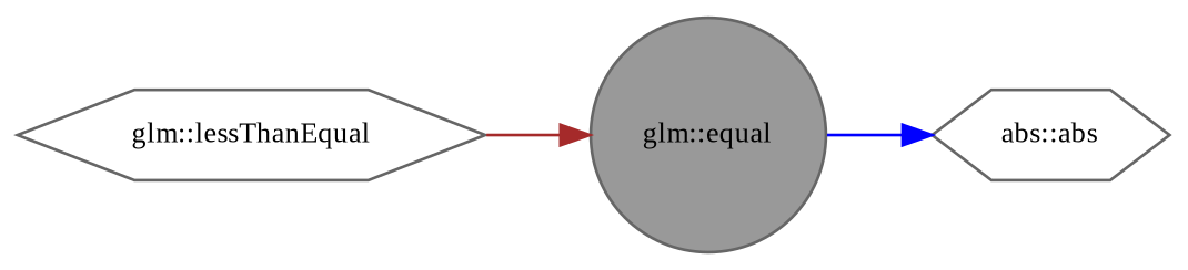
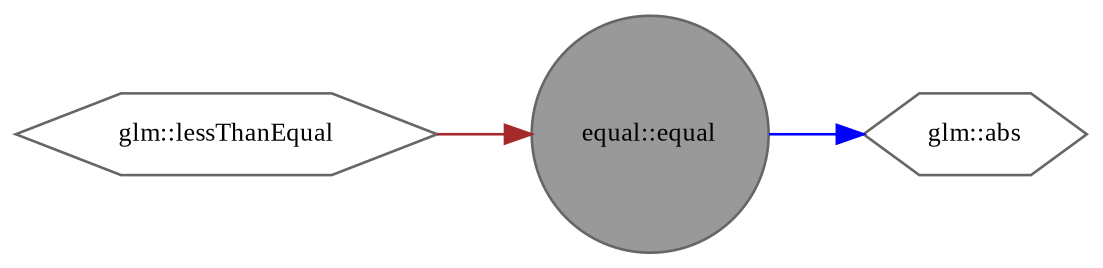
  digraph {
    fontname="Liberation Serif"
    rankdir=LR
    node [color=grey40 fillcolor=white fontname="Liberation Serif" fontsize=10 shape=hexagon style=filled]
    edge [fontname="Liberation Serif" fontsize=10 labelfontname=Helvetica labelfontsize=10 style=solid]
-   n1 [color=gray40 fillcolor=grey60 fontcolor=black height=0.2 label="glm::equal" shape=circle width=0.4]
-   n2 [height=0.2 label="abs::abs" width=0.4]
+   n1 [color=gray40 fillcolor=grey60 fontcolor=black height=0.2 label="equal::equal" shape=circle width=0.4]
+   n2 [height=0.2 label="glm::abs" width=0.4]
    n3 [height=0.2 label="glm::lessThanEqual" width=0.4]
    n1 -> n2 [color=blue]
    n3 -> n1 [color=brown]
  }
